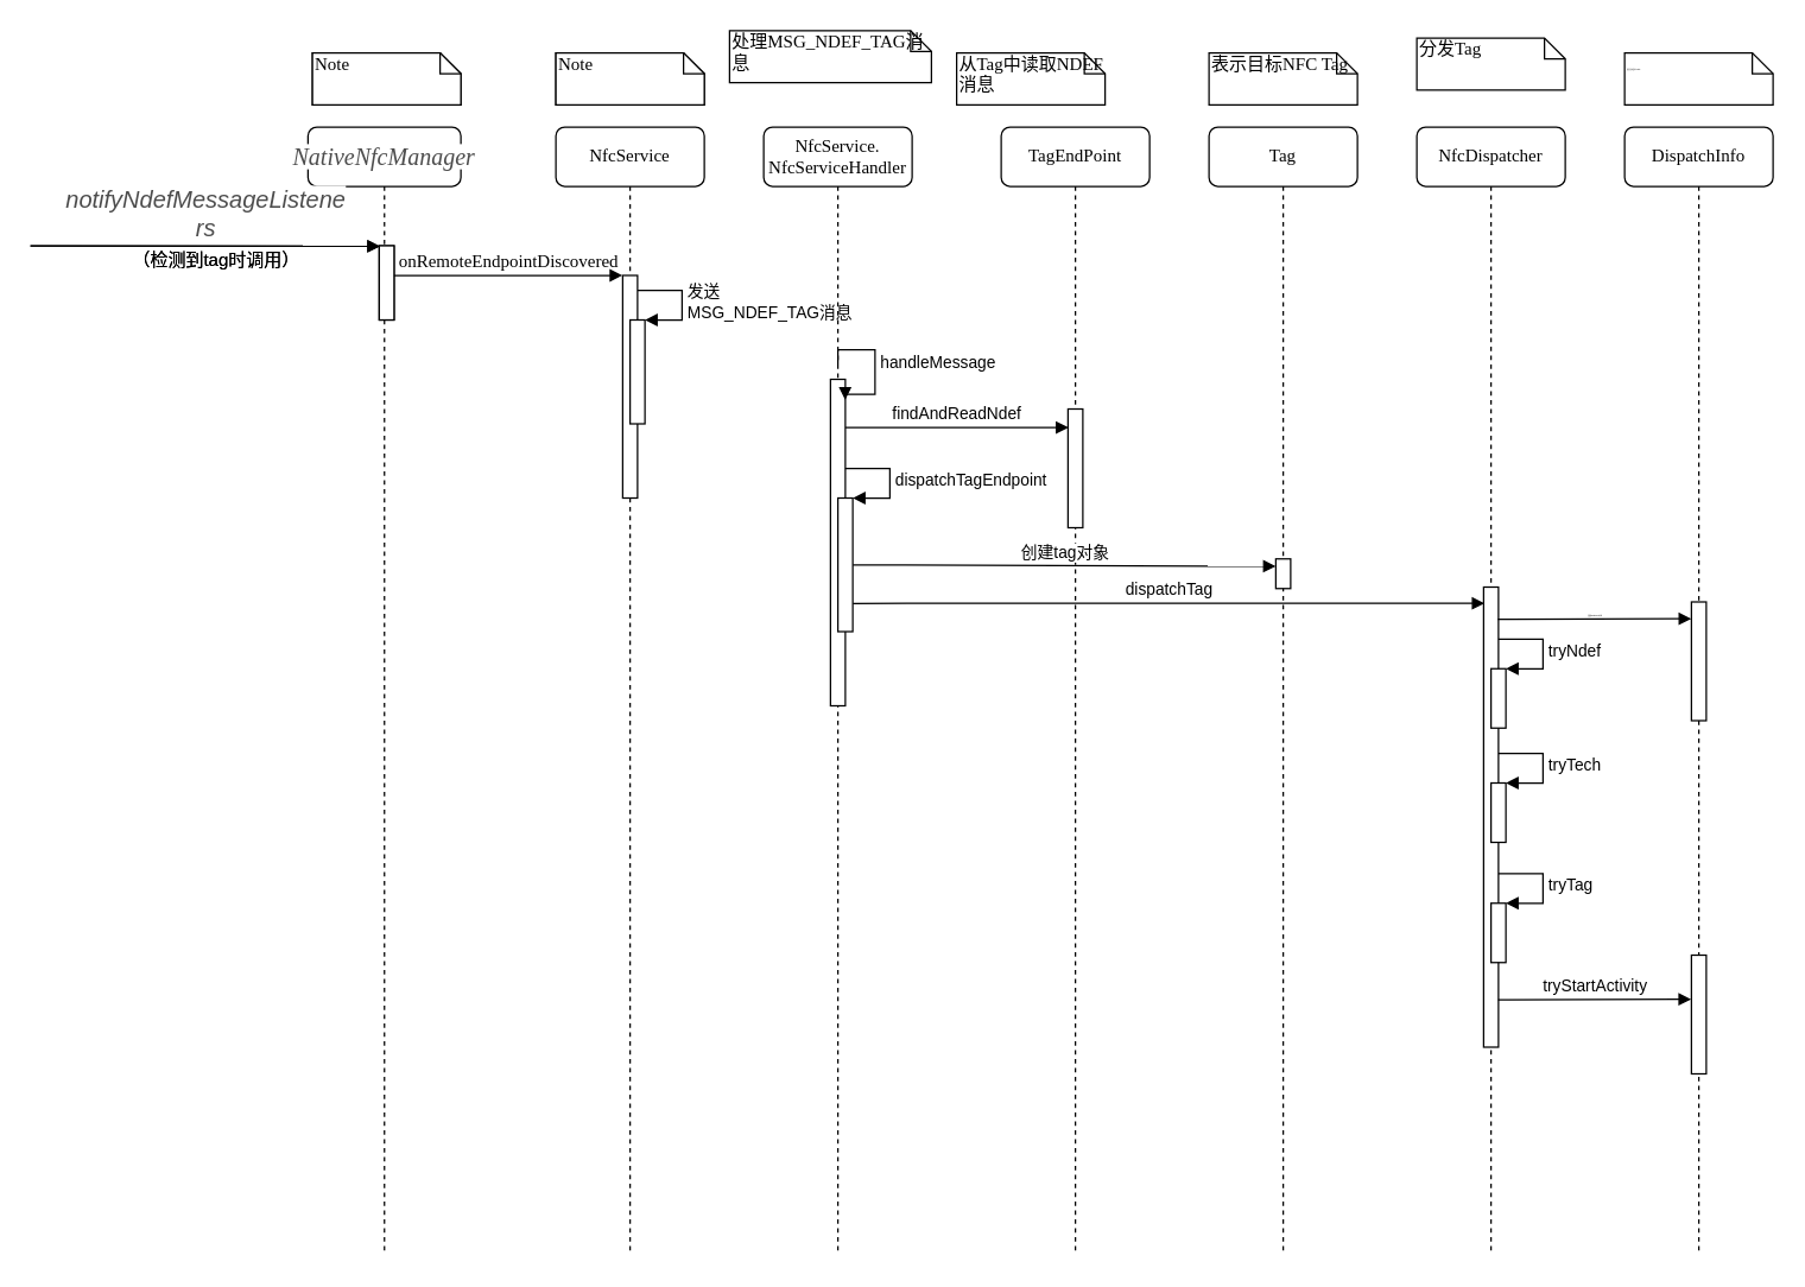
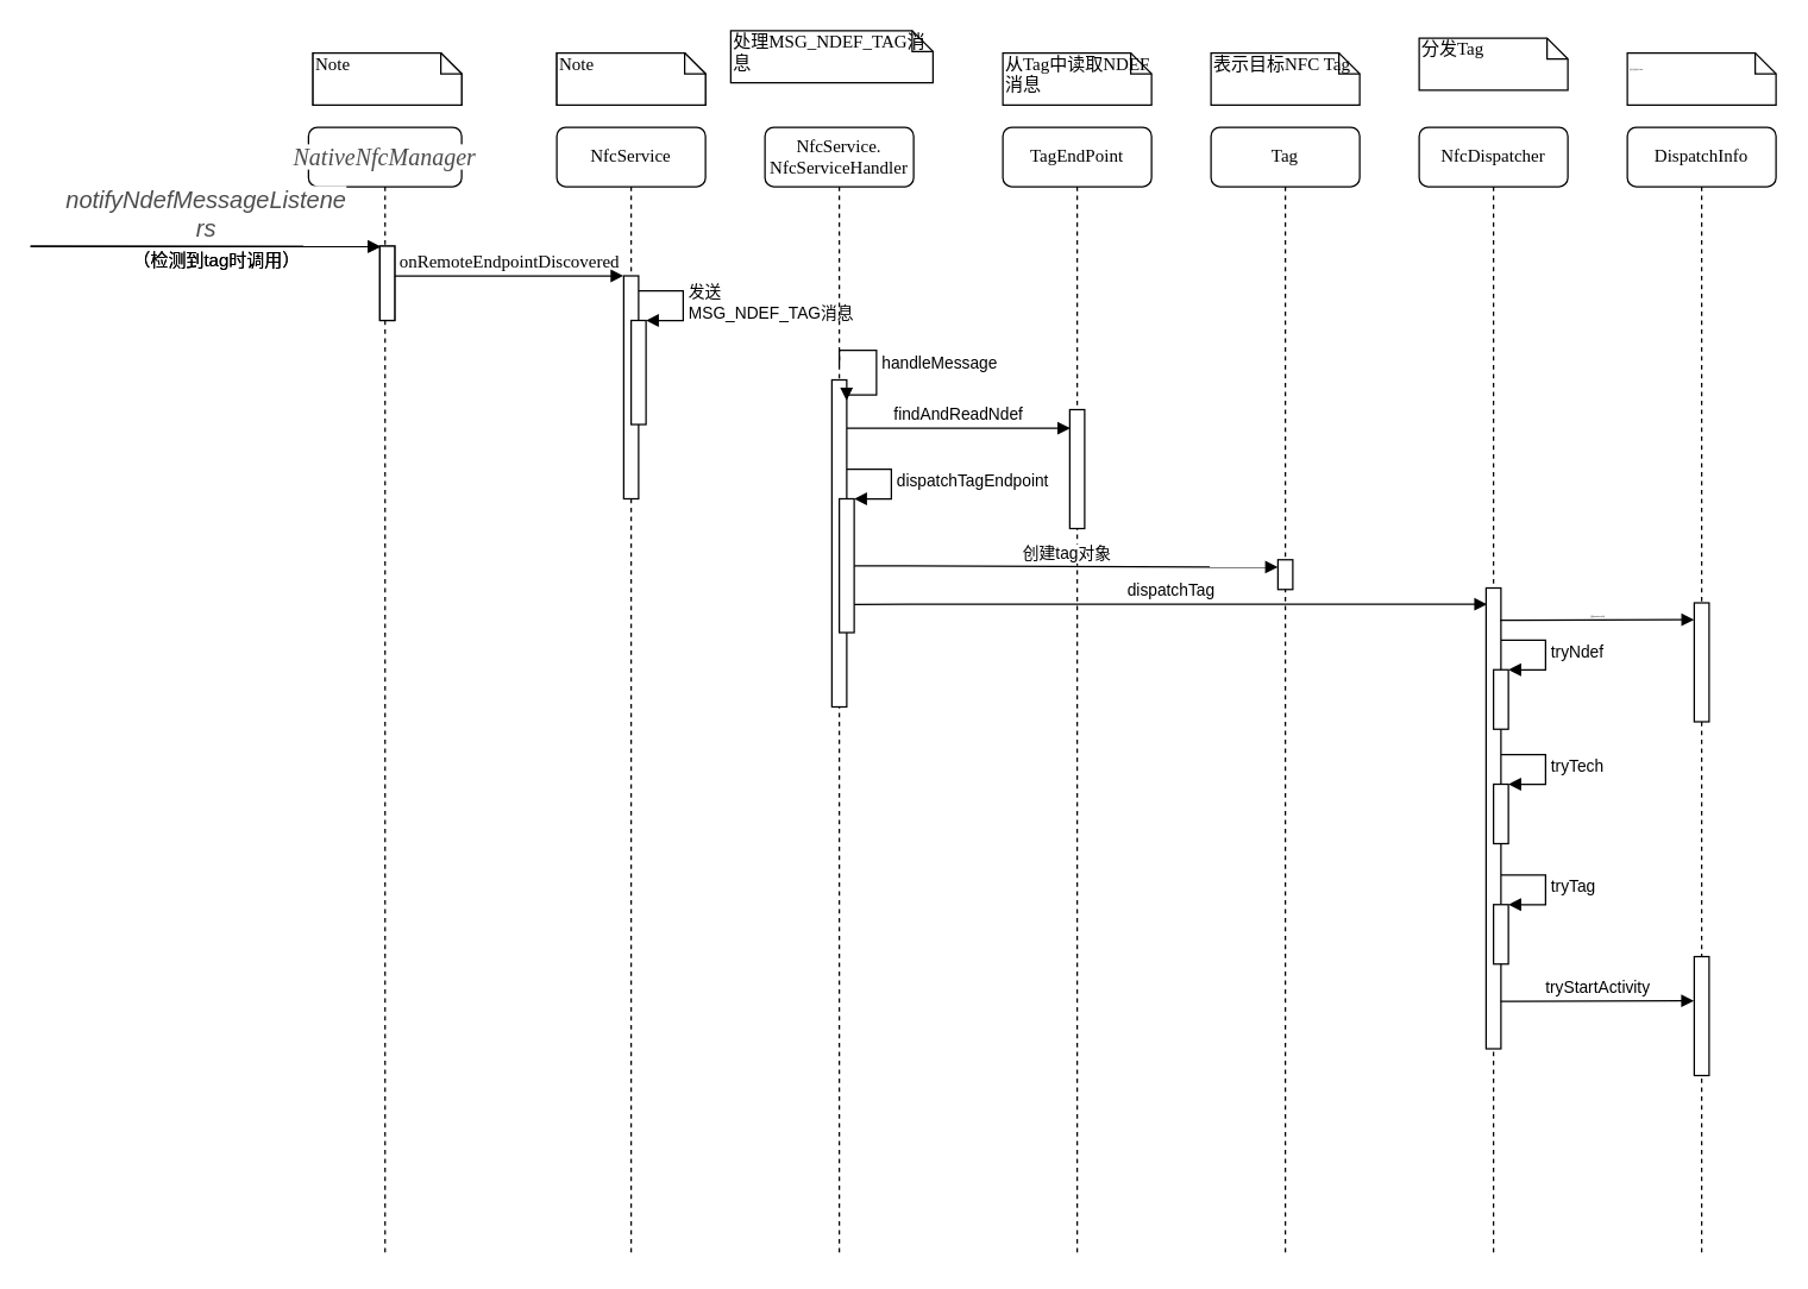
  <mxCell id="0" />
  <mxCell id="1" parent="0" />
  <mxCell id="2" value="DispatchInfo" style="shape=umlLifeline;perimeter=lifelinePerimeter;whiteSpace=wrap;html=1;container=1;collapsible=0;recursiveResize=0;outlineConnect=0;rounded=1;shadow=0;comic=0;labelBackgroundColor=none;strokeWidth=1;fontFamily=Verdana;fontSize=12;align=center;" parent="1" vertex="1"><mxGeometry x="1094" y="85" width="100" height="760" as="geometry" /></mxCell>
  <mxCell id="3" value="" style="html=1;points=[];perimeter=orthogonalPerimeter;fontSize=10;" parent="2" vertex="1"><mxGeometry x="45" y="320" width="10" height="80" as="geometry" /></mxCell>
  <mxCell id="4" value="TagEndPoint" style="shape=umlLifeline;perimeter=lifelinePerimeter;whiteSpace=wrap;html=1;container=1;collapsible=0;recursiveResize=0;outlineConnect=0;rounded=1;shadow=0;comic=0;labelBackgroundColor=none;strokeWidth=1;fontFamily=Verdana;fontSize=12;align=center;" parent="1" vertex="1"><mxGeometry x="674" y="85" width="100" height="760" as="geometry" /></mxCell>
  <mxCell id="5" value="" style="html=1;points=[];perimeter=orthogonalPerimeter;rounded=0;shadow=0;comic=0;labelBackgroundColor=none;strokeWidth=1;fontFamily=Verdana;fontSize=12;align=center;" parent="4" vertex="1"><mxGeometry x="45" y="190" width="10" height="80" as="geometry" /></mxCell>
  <mxCell id="6" value="Tag" style="shape=umlLifeline;perimeter=lifelinePerimeter;whiteSpace=wrap;html=1;container=1;collapsible=0;recursiveResize=0;outlineConnect=0;rounded=1;shadow=0;comic=0;labelBackgroundColor=none;strokeWidth=1;fontFamily=Verdana;fontSize=12;align=center;" parent="1" vertex="1"><mxGeometry x="814" y="85" width="100" height="760" as="geometry" /></mxCell>
  <mxCell id="7" value="" style="html=1;points=[];perimeter=orthogonalPerimeter;" parent="6" vertex="1"><mxGeometry x="45" y="291" width="10" height="20" as="geometry" /></mxCell>
  <mxCell id="8" value="NfcDispatcher" style="shape=umlLifeline;perimeter=lifelinePerimeter;whiteSpace=wrap;html=1;container=1;collapsible=0;recursiveResize=0;outlineConnect=0;rounded=1;shadow=0;comic=0;labelBackgroundColor=none;strokeWidth=1;fontFamily=Verdana;fontSize=12;align=center;" parent="1" vertex="1"><mxGeometry x="954" y="85" width="100" height="760" as="geometry" /></mxCell>
  <mxCell id="9" value="" style="html=1;points=[];perimeter=orthogonalPerimeter;" parent="8" vertex="1"><mxGeometry x="185" y="558" width="10" height="80" as="geometry" /></mxCell>
  <mxCell id="10" value="" style="html=1;points=[];perimeter=orthogonalPerimeter;rounded=0;shadow=0;comic=0;labelBackgroundColor=none;strokeWidth=1;fontFamily=Verdana;fontSize=12;align=center;" parent="8" vertex="1"><mxGeometry x="45" y="310" width="10" height="310" as="geometry" /></mxCell>
  <mxCell id="11" value="tryStartActivity" style="html=1;verticalAlign=bottom;endArrow=block;rounded=0;exitX=0.98;exitY=0.897;exitDx=0;exitDy=0;exitPerimeter=0;entryX=-0.018;entryY=0.372;entryDx=0;entryDy=0;entryPerimeter=0;" parent="8" source="10" target="9" edge="1"><mxGeometry relative="1" as="geometry"><mxPoint x="50" y="570" as="sourcePoint" /><mxPoint x="180" y="588" as="targetPoint" /></mxGeometry></mxCell>
  <mxCell id="12" value="" style="html=1;points=[];perimeter=orthogonalPerimeter;" parent="8" vertex="1"><mxGeometry x="50" y="365" width="10" height="40" as="geometry" /></mxCell>
  <mxCell id="13" value="tryNdef" style="edgeStyle=orthogonalEdgeStyle;html=1;align=left;spacingLeft=2;endArrow=block;rounded=0;entryX=1;entryY=0;" parent="8" target="12" edge="1"><mxGeometry relative="1" as="geometry"><mxPoint x="55" y="345" as="sourcePoint" /><Array as="points"><mxPoint x="85" y="345" /></Array></mxGeometry></mxCell>
  <mxCell id="14" value="" style="html=1;points=[];perimeter=orthogonalPerimeter;" parent="8" vertex="1"><mxGeometry x="50" y="442" width="10" height="40" as="geometry" /></mxCell>
  <mxCell id="15" value="tryTech" style="edgeStyle=orthogonalEdgeStyle;html=1;align=left;spacingLeft=2;endArrow=block;rounded=0;entryX=1;entryY=0;" parent="8" target="14" edge="1"><mxGeometry relative="1" as="geometry"><mxPoint x="55" y="422" as="sourcePoint" /><Array as="points"><mxPoint x="85" y="422" /></Array></mxGeometry></mxCell>
  <mxCell id="16" value="" style="html=1;points=[];perimeter=orthogonalPerimeter;" parent="8" vertex="1"><mxGeometry x="50" y="523" width="10" height="40" as="geometry" /></mxCell>
  <mxCell id="17" value="tryTag" style="edgeStyle=orthogonalEdgeStyle;html=1;align=left;spacingLeft=2;endArrow=block;rounded=0;entryX=1;entryY=0;" parent="8" target="16" edge="1"><mxGeometry relative="1" as="geometry"><mxPoint x="55" y="503" as="sourcePoint" /><Array as="points"><mxPoint x="85" y="503" /></Array></mxGeometry></mxCell>
  <mxCell id="18" value="NfcService" style="shape=umlLifeline;perimeter=lifelinePerimeter;whiteSpace=wrap;html=1;container=1;collapsible=0;recursiveResize=0;outlineConnect=0;rounded=1;shadow=0;comic=0;labelBackgroundColor=none;strokeWidth=1;fontFamily=Verdana;fontSize=12;align=center;" parent="1" vertex="1"><mxGeometry x="374" y="85" width="100" height="760" as="geometry" /></mxCell>
  <mxCell id="19" value="发送&lt;br&gt;MSG_NDEF_TAG消息" style="edgeStyle=orthogonalEdgeStyle;html=1;align=left;spacingLeft=2;endArrow=block;rounded=0;entryX=1;entryY=0;" parent="18" target="21" edge="1"><mxGeometry relative="1" as="geometry"><mxPoint x="55" y="110" as="sourcePoint" /><Array as="points"><mxPoint x="85" y="110" /></Array></mxGeometry></mxCell>
  <mxCell id="20" value="" style="html=1;points=[];perimeter=orthogonalPerimeter;rounded=0;shadow=0;comic=0;labelBackgroundColor=none;strokeWidth=1;fontFamily=Verdana;fontSize=12;align=center;" parent="18" vertex="1"><mxGeometry x="45" y="100" width="10" height="150" as="geometry" /></mxCell>
  <mxCell id="21" value="" style="html=1;points=[];perimeter=orthogonalPerimeter;" parent="18" vertex="1"><mxGeometry x="50" y="130" width="10" height="70" as="geometry" /></mxCell>
  <mxCell id="22" value="Note" style="shape=note;whiteSpace=wrap;html=1;size=14;verticalAlign=top;align=left;spacingTop=-6;rounded=0;shadow=0;comic=0;labelBackgroundColor=none;strokeWidth=1;fontFamily=Verdana;fontSize=12" vertex="1" parent="18"><mxGeometry y="-50" width="100" height="35" as="geometry" /></mxCell>
  <mxCell id="23" value="Note" style="shape=note;whiteSpace=wrap;html=1;size=14;verticalAlign=top;align=left;spacingTop=-6;rounded=0;shadow=0;comic=0;labelBackgroundColor=none;strokeWidth=1;fontFamily=Verdana;fontSize=12" parent="1" vertex="1"><mxGeometry x="374" y="35" width="100" height="35" as="geometry" /></mxCell>
  <mxCell id="24" value="处理MSG_NDEF_TAG消息" style="shape=note;whiteSpace=wrap;html=1;size=14;verticalAlign=top;align=left;spacingTop=-6;rounded=0;shadow=0;comic=0;labelBackgroundColor=none;strokeWidth=1;fontFamily=Verdana;fontSize=12" parent="1" vertex="1"><mxGeometry x="491" y="20" width="136" height="35" as="geometry" /></mxCell>
- <mxCell id="25" value="从Tag中读取NDEF消息" style="shape=note;whiteSpace=wrap;html=1;size=14;verticalAlign=top;align=left;spacingTop=-6;rounded=0;shadow=0;comic=0;labelBackgroundColor=none;strokeWidth=1;fontFamily=Verdana;fontSize=12" parent="1" vertex="1"><mxGeometry x="644" y="35" width="100" height="35" as="geometry" /></mxCell>
+ <mxCell id="25" value="从Tag中读取NDEF消息" style="shape=note;whiteSpace=wrap;html=1;size=14;verticalAlign=top;align=left;spacingTop=-6;rounded=0;shadow=0;comic=0;labelBackgroundColor=none;strokeWidth=1;fontFamily=Verdana;fontSize=12" parent="1" vertex="1"><mxGeometry x="674" y="35" width="100" height="35" as="geometry" /></mxCell>
  <mxCell id="26" value="表示目标NFC Tag" style="shape=note;whiteSpace=wrap;html=1;size=14;verticalAlign=top;align=left;spacingTop=-6;rounded=0;shadow=0;comic=0;labelBackgroundColor=none;strokeWidth=1;fontFamily=Verdana;fontSize=12" parent="1" vertex="1"><mxGeometry x="814" y="35" width="100" height="35" as="geometry" /></mxCell>
  <mxCell id="27" value="分发Tag" style="shape=note;whiteSpace=wrap;html=1;size=14;verticalAlign=top;align=left;spacingTop=-6;rounded=0;shadow=0;comic=0;labelBackgroundColor=none;strokeWidth=1;fontFamily=Verdana;fontSize=12" parent="1" vertex="1"><mxGeometry x="954" y="25" width="100" height="35" as="geometry" /></mxCell>
  <mxCell id="28" value="&lt;span style=&quot;font-family: &amp;#34;helvetica&amp;#34; ; font-size: 1px ; text-align: center ; background-color: rgb(255 , 255 , 255)&quot;&gt;用于启动目标Activity&lt;/span&gt;" style="shape=note;whiteSpace=wrap;html=1;size=14;verticalAlign=top;align=left;spacingTop=-6;rounded=0;shadow=0;comic=0;labelBackgroundColor=none;strokeWidth=1;fontFamily=Verdana;fontSize=12" parent="1" vertex="1"><mxGeometry x="1094" y="35" width="100" height="35" as="geometry" /></mxCell>
  <mxCell id="29" value="（检测到tag时调用）" style="text;html=1;resizable=0;autosize=1;align=center;verticalAlign=middle;points=[];fillColor=none;strokeColor=none;rounded=0;" parent="1" vertex="1"><mxGeometry x="80" y="165" width="130" height="20" as="geometry" /></mxCell>
  <mxCell id="30" value="findAndReadNdef" style="html=1;verticalAlign=bottom;endArrow=block;rounded=0;entryX=0.033;entryY=0.156;entryDx=0;entryDy=0;entryPerimeter=0;" parent="1" source="35" target="5" edge="1"><mxGeometry width="80" relative="1" as="geometry"><mxPoint x="574" y="295" as="sourcePoint" /><mxPoint x="644" y="295" as="targetPoint" /></mxGeometry></mxCell>
  <mxCell id="31" value="dispatchTag" style="html=1;verticalAlign=bottom;endArrow=block;rounded=0;entryX=0.066;entryY=0.058;entryDx=0;entryDy=0;entryPerimeter=0;" parent="1" edge="1"><mxGeometry width="80" relative="1" as="geometry"><mxPoint x="574" y="406" as="sourcePoint" /><mxPoint x="999.66" y="405.98" as="targetPoint" /></mxGeometry></mxCell>
  <mxCell id="32" value="创建tag对象" style="html=1;verticalAlign=bottom;endArrow=block;entryX=0;entryY=0;rounded=0;" parent="1" edge="1"><mxGeometry relative="1" as="geometry"><mxPoint x="574" y="380" as="sourcePoint" /><mxPoint x="859" y="381" as="targetPoint" /></mxGeometry></mxCell>
  <mxCell id="33" value="&lt;font style=&quot;font-size: 1px&quot;&gt;创建DispatchInfo对象&lt;br&gt;&lt;/font&gt;" style="html=1;verticalAlign=bottom;endArrow=block;entryX=-0.007;entryY=0.142;rounded=0;fontSize=1;entryDx=0;entryDy=0;entryPerimeter=0;exitX=0.953;exitY=0.07;exitDx=0;exitDy=0;exitPerimeter=0;" parent="1" source="10" target="3" edge="1"><mxGeometry relative="1" as="geometry"><mxPoint x="1064" y="405" as="sourcePoint" /></mxGeometry></mxCell>
  <mxCell id="34" value="NfcService.&lt;br&gt;NfcServiceHandler" style="shape=umlLifeline;perimeter=lifelinePerimeter;whiteSpace=wrap;html=1;container=1;collapsible=0;recursiveResize=0;outlineConnect=0;rounded=1;shadow=0;comic=0;labelBackgroundColor=none;strokeWidth=1;fontFamily=Verdana;fontSize=12;align=center;" parent="1" vertex="1"><mxGeometry x="514" y="85" width="100" height="760" as="geometry" /></mxCell>
  <mxCell id="35" value="" style="html=1;points=[];perimeter=orthogonalPerimeter;rounded=0;shadow=0;comic=0;labelBackgroundColor=none;strokeWidth=1;fontFamily=Verdana;fontSize=12;align=center;" parent="34" vertex="1"><mxGeometry x="45" y="170" width="10" height="220" as="geometry" /></mxCell>
  <mxCell id="36" value="&lt;span style=&quot;font-size: 11px&quot;&gt;handleMessage&lt;/span&gt;" style="edgeStyle=orthogonalEdgeStyle;html=1;align=left;spacingLeft=2;endArrow=block;rounded=0;entryX=0.991;entryY=0.063;entryDx=0;entryDy=0;entryPerimeter=0;" parent="34" target="35" edge="1"><mxGeometry relative="1" as="geometry"><mxPoint x="50" y="160" as="sourcePoint" /><Array as="points"><mxPoint x="50" y="150" /><mxPoint x="75" y="150" /><mxPoint x="75" y="180" /></Array><mxPoint x="60" y="180" as="targetPoint" /></mxGeometry></mxCell>
  <mxCell id="37" value="" style="html=1;points=[];perimeter=orthogonalPerimeter;" parent="34" vertex="1"><mxGeometry x="50" y="250" width="10" height="90" as="geometry" /></mxCell>
  <mxCell id="38" value="dispatchTagEndpoint" style="edgeStyle=orthogonalEdgeStyle;html=1;align=left;spacingLeft=2;endArrow=block;rounded=0;entryX=1;entryY=0;" parent="34" target="37" edge="1"><mxGeometry relative="1" as="geometry"><mxPoint x="55" y="230" as="sourcePoint" /><Array as="points"><mxPoint x="85" y="230" /></Array></mxGeometry></mxCell>
  <mxCell id="39" value="&lt;span style=&quot;color: rgb(77 , 77 , 77) ; font-family: , &amp;#34;sf ui text&amp;#34; , &amp;#34;arial&amp;#34; , &amp;#34;pingfang sc&amp;#34; , &amp;#34;hiragino sans gb&amp;#34; , &amp;#34;microsoft yahei&amp;#34; , &amp;#34;wenquanyi micro hei&amp;#34; , sans-serif , &amp;#34;simhei&amp;#34; , &amp;#34;simsun&amp;#34; ; font-size: 16px ; font-style: italic ; text-indent: 28px&quot;&gt;notifyNdefMessageListene&lt;/span&gt;&lt;wbr style=&quot;box-sizing: border-box ; outline: 0px ; overflow-wrap: break-word ; color: rgb(77 , 77 , 77) ; font-family: , &amp;#34;sf ui text&amp;#34; , &amp;#34;arial&amp;#34; , &amp;#34;pingfang sc&amp;#34; , &amp;#34;hiragino sans gb&amp;#34; , &amp;#34;microsoft yahei&amp;#34; , &amp;#34;wenquanyi micro hei&amp;#34; , sans-serif , &amp;#34;simhei&amp;#34; , &amp;#34;simsun&amp;#34; ; font-size: 16px ; font-style: italic ; text-indent: 28px&quot;&gt;&lt;span style=&quot;color: rgb(77 , 77 , 77) ; font-family: , &amp;#34;sf ui text&amp;#34; , &amp;#34;arial&amp;#34; , &amp;#34;pingfang sc&amp;#34; , &amp;#34;hiragino sans gb&amp;#34; , &amp;#34;microsoft yahei&amp;#34; , &amp;#34;wenquanyi micro hei&amp;#34; , sans-serif , &amp;#34;simhei&amp;#34; , &amp;#34;simsun&amp;#34; ; font-size: 16px ; font-style: italic ; text-indent: 28px&quot;&gt;rs&lt;/span&gt;" style="html=1;verticalAlign=bottom;endArrow=block;rounded=0;entryX=0.052;entryY=0.006;entryDx=0;entryDy=0;entryPerimeter=0;" edge="1" parent="1"><mxGeometry width="80" relative="1" as="geometry"><mxPoint x="20" y="165" as="sourcePoint" /><mxPoint x="255.52" y="165.3" as="targetPoint" /></mxGeometry></mxCell>
  <mxCell id="40" value="&lt;span style=&quot;color: rgb(77 , 77 , 77) ; font-family: , &amp;#34;sf ui text&amp;#34; , &amp;#34;arial&amp;#34; , &amp;#34;pingfang sc&amp;#34; , &amp;#34;hiragino sans gb&amp;#34; , &amp;#34;microsoft yahei&amp;#34; , &amp;#34;wenquanyi micro hei&amp;#34; , sans-serif , &amp;#34;simhei&amp;#34; , &amp;#34;simsun&amp;#34; ; font-size: 16px ; font-style: italic ; text-indent: 28px ; background-color: rgb(255 , 255 , 255)&quot;&gt;NativeNfcManager&lt;/span&gt;" style="shape=umlLifeline;perimeter=lifelinePerimeter;whiteSpace=wrap;html=1;container=1;collapsible=0;recursiveResize=0;outlineConnect=0;rounded=1;shadow=0;comic=0;labelBackgroundColor=none;strokeWidth=1;fontFamily=Verdana;fontSize=12;align=center;" vertex="1" parent="1"><mxGeometry x="207" y="85" width="103" height="760" as="geometry" /></mxCell>
  <mxCell id="41" value="" style="html=1;points=[];perimeter=orthogonalPerimeter;rounded=0;shadow=0;comic=0;labelBackgroundColor=none;strokeWidth=1;fontFamily=Verdana;fontSize=12;align=center;" vertex="1" parent="40"><mxGeometry x="48" y="80" width="10" height="50" as="geometry" /></mxCell>
  <mxCell id="42" value="Note" style="shape=note;whiteSpace=wrap;html=1;size=14;verticalAlign=top;align=left;spacingTop=-6;rounded=0;shadow=0;comic=0;labelBackgroundColor=none;strokeWidth=1;fontFamily=Verdana;fontSize=12" vertex="1" parent="40"><mxGeometry x="3" y="-50" width="100" height="35" as="geometry" /></mxCell>
  <mxCell id="43" value="（检测到tag时调用）" style="text;html=1;resizable=0;autosize=1;align=center;verticalAlign=middle;points=[];fillColor=none;strokeColor=none;rounded=0;" vertex="1" parent="40"><mxGeometry x="-127" y="80" width="130" height="20" as="geometry" /></mxCell>
  <mxCell id="44" value="&lt;span style=&quot;color: rgb(77 , 77 , 77) ; font-family: , &amp;#34;sf ui text&amp;#34; , &amp;#34;arial&amp;#34; , &amp;#34;pingfang sc&amp;#34; , &amp;#34;hiragino sans gb&amp;#34; , &amp;#34;microsoft yahei&amp;#34; , &amp;#34;wenquanyi micro hei&amp;#34; , sans-serif , &amp;#34;simhei&amp;#34; , &amp;#34;simsun&amp;#34; ; font-size: 16px ; font-style: italic ; text-indent: 28px&quot;&gt;notifyNdefMessageListene&lt;/span&gt;&lt;wbr style=&quot;box-sizing: border-box ; outline: 0px ; overflow-wrap: break-word ; color: rgb(77 , 77 , 77) ; font-family: , &amp;#34;sf ui text&amp;#34; , &amp;#34;arial&amp;#34; , &amp;#34;pingfang sc&amp;#34; , &amp;#34;hiragino sans gb&amp;#34; , &amp;#34;microsoft yahei&amp;#34; , &amp;#34;wenquanyi micro hei&amp;#34; , sans-serif , &amp;#34;simhei&amp;#34; , &amp;#34;simsun&amp;#34; ; font-size: 16px ; font-style: italic ; text-indent: 28px&quot;&gt;&lt;span style=&quot;color: rgb(77 , 77 , 77) ; font-family: , &amp;#34;sf ui text&amp;#34; , &amp;#34;arial&amp;#34; , &amp;#34;pingfang sc&amp;#34; , &amp;#34;hiragino sans gb&amp;#34; , &amp;#34;microsoft yahei&amp;#34; , &amp;#34;wenquanyi micro hei&amp;#34; , sans-serif , &amp;#34;simhei&amp;#34; , &amp;#34;simsun&amp;#34; ; font-size: 16px ; font-style: italic ; text-indent: 28px&quot;&gt;rs&lt;/span&gt;" style="html=1;verticalAlign=bottom;endArrow=block;rounded=0;entryX=0.052;entryY=0.006;entryDx=0;entryDy=0;entryPerimeter=0;" edge="1" parent="40"><mxGeometry width="80" relative="1" as="geometry"><mxPoint x="-187" y="80" as="sourcePoint" /><mxPoint x="48.52" y="80.3" as="targetPoint" /></mxGeometry></mxCell>
  <mxCell id="45" value="" style="html=1;points=[];perimeter=orthogonalPerimeter;rounded=0;shadow=0;comic=0;labelBackgroundColor=none;strokeWidth=1;fontFamily=Verdana;fontSize=12;align=center;" vertex="1" parent="40"><mxGeometry x="48" y="80" width="10" height="50" as="geometry" /></mxCell>
  <mxCell id="46" value="Note" style="shape=note;whiteSpace=wrap;html=1;size=14;verticalAlign=top;align=left;spacingTop=-6;rounded=0;shadow=0;comic=0;labelBackgroundColor=none;strokeWidth=1;fontFamily=Verdana;fontSize=12" vertex="1" parent="40"><mxGeometry x="3" y="-50" width="100" height="35" as="geometry" /></mxCell>
  <mxCell id="47" value="onRemoteEndpointDiscovered" style="html=1;verticalAlign=bottom;endArrow=block;labelBackgroundColor=none;fontFamily=Verdana;fontSize=12;edgeStyle=elbowEdgeStyle;elbow=vertical;entryX=-0.023;entryY=0.002;entryDx=0;entryDy=0;entryPerimeter=0;" parent="1" target="20" edge="1" source="45"><mxGeometry relative="1" as="geometry"><mxPoint x="214" y="185" as="sourcePoint" /><mxPoint x="414" y="185" as="targetPoint" /></mxGeometry></mxCell>
